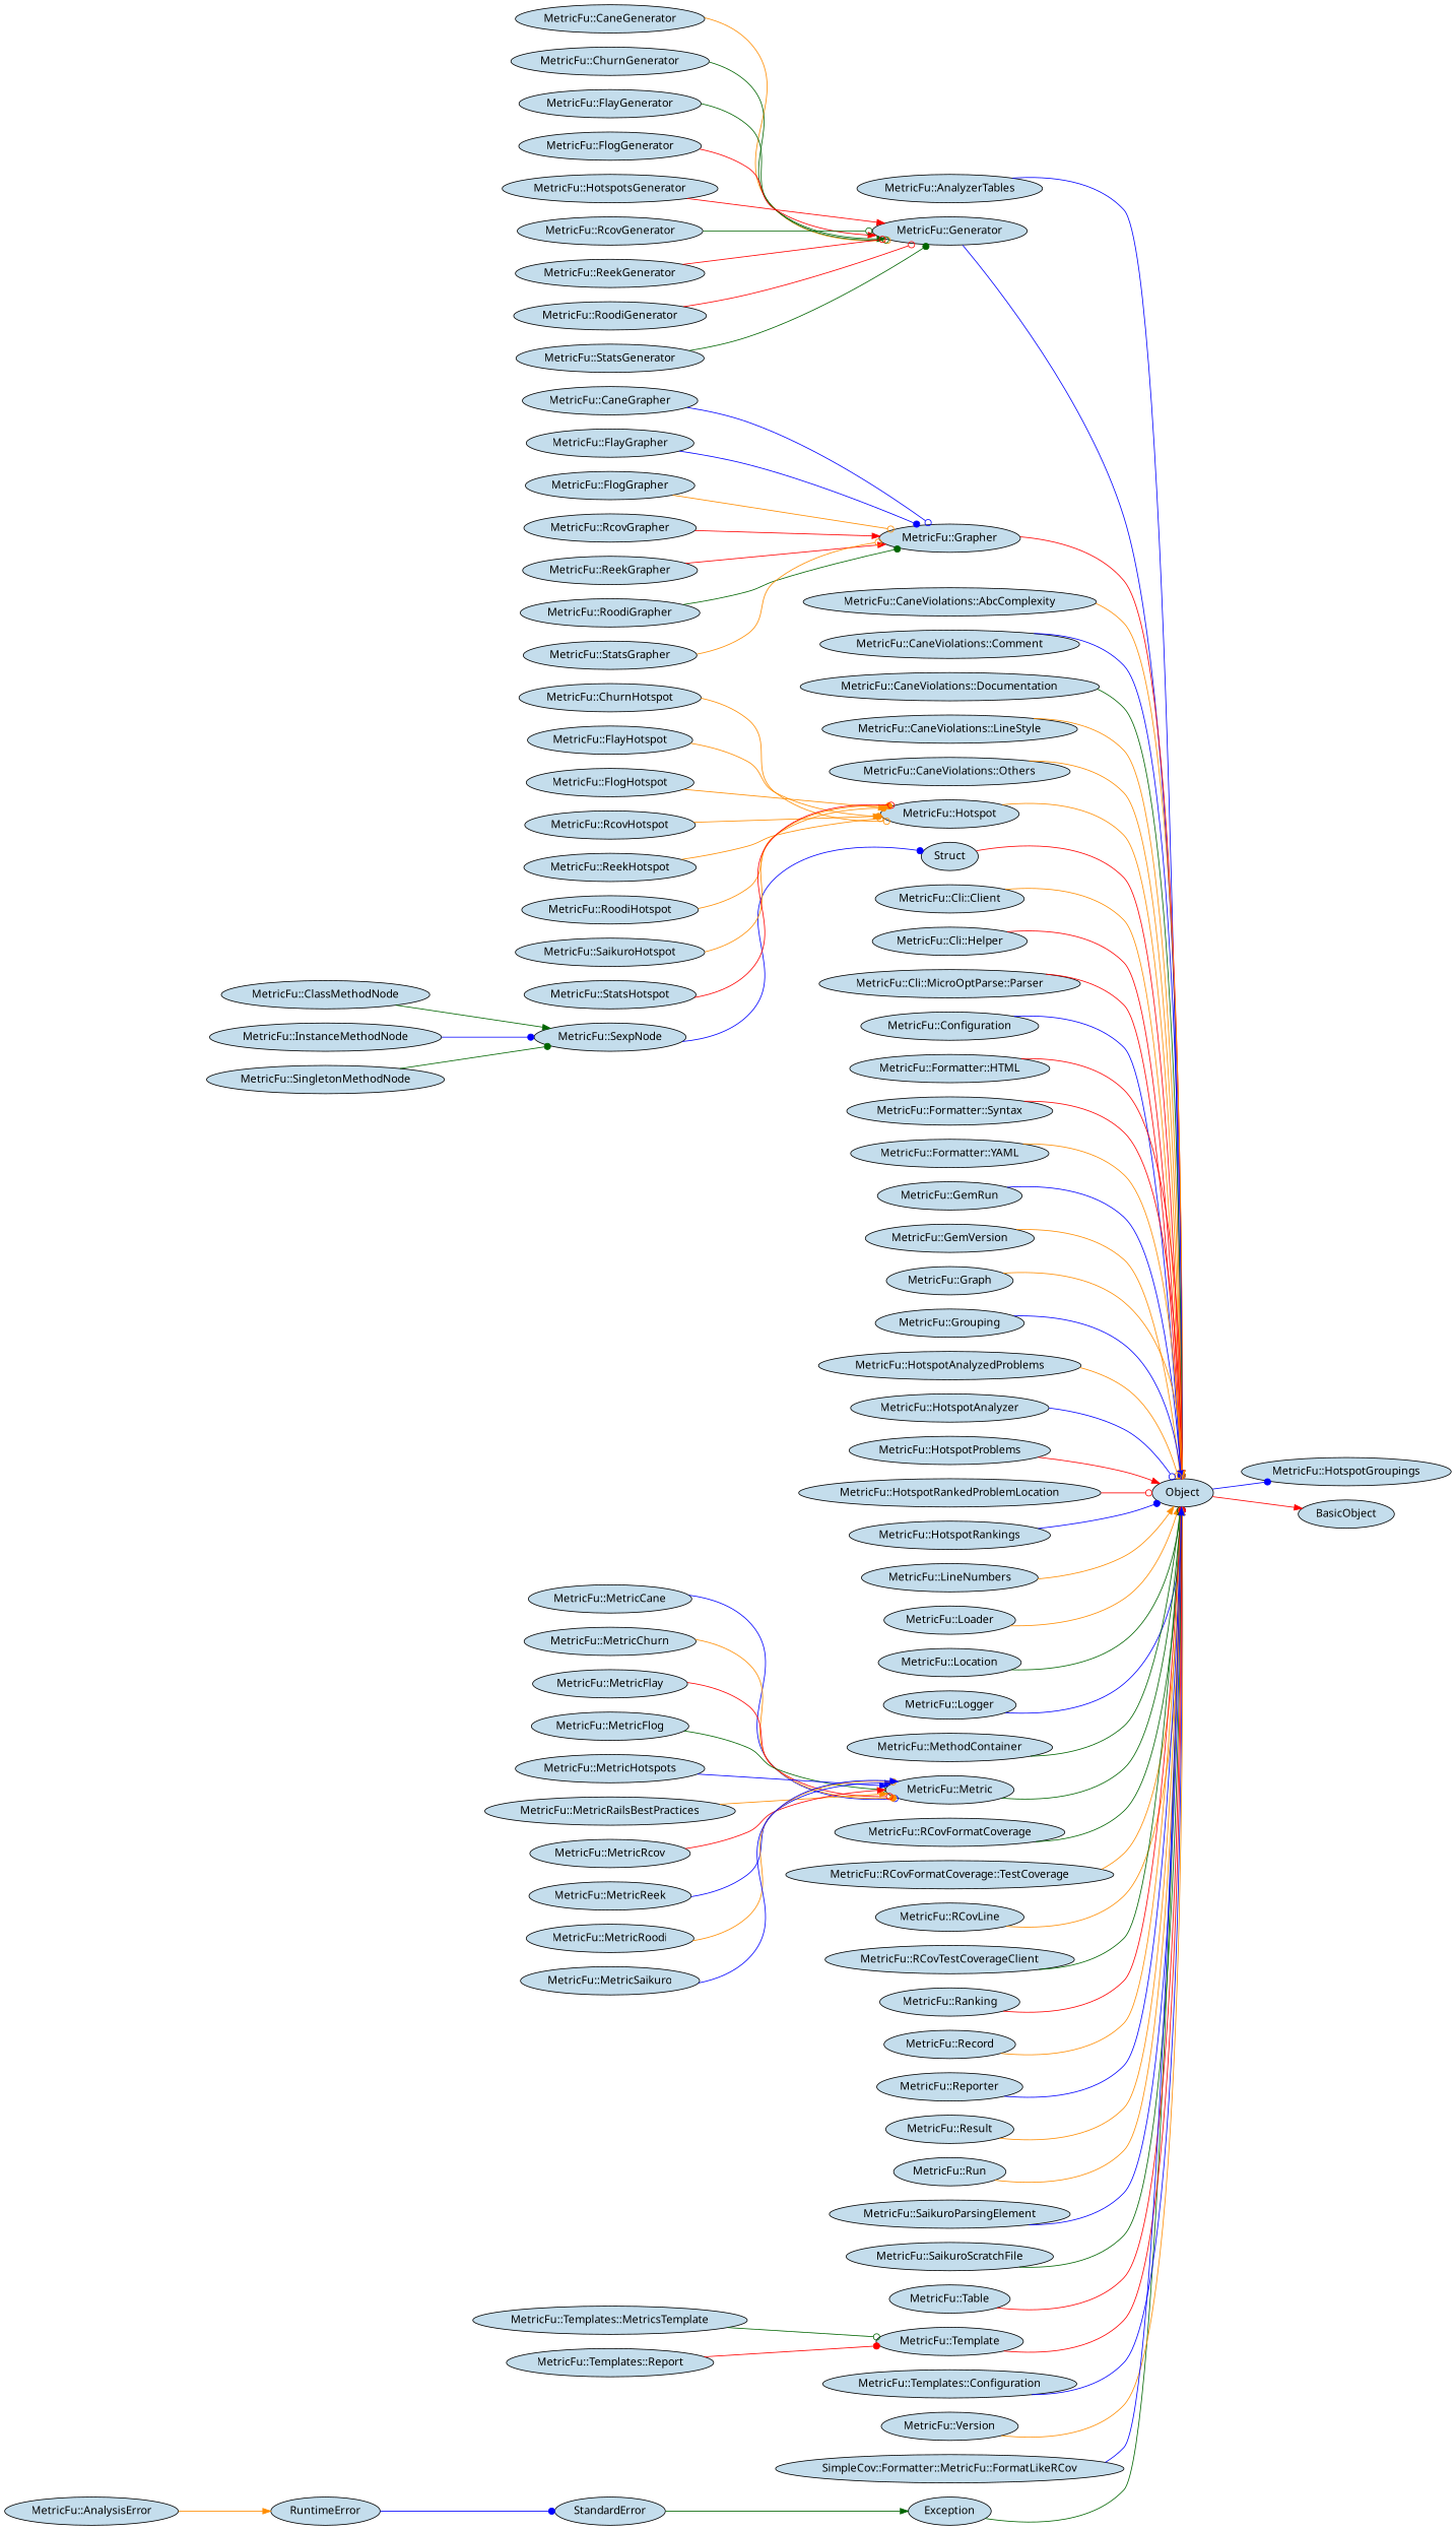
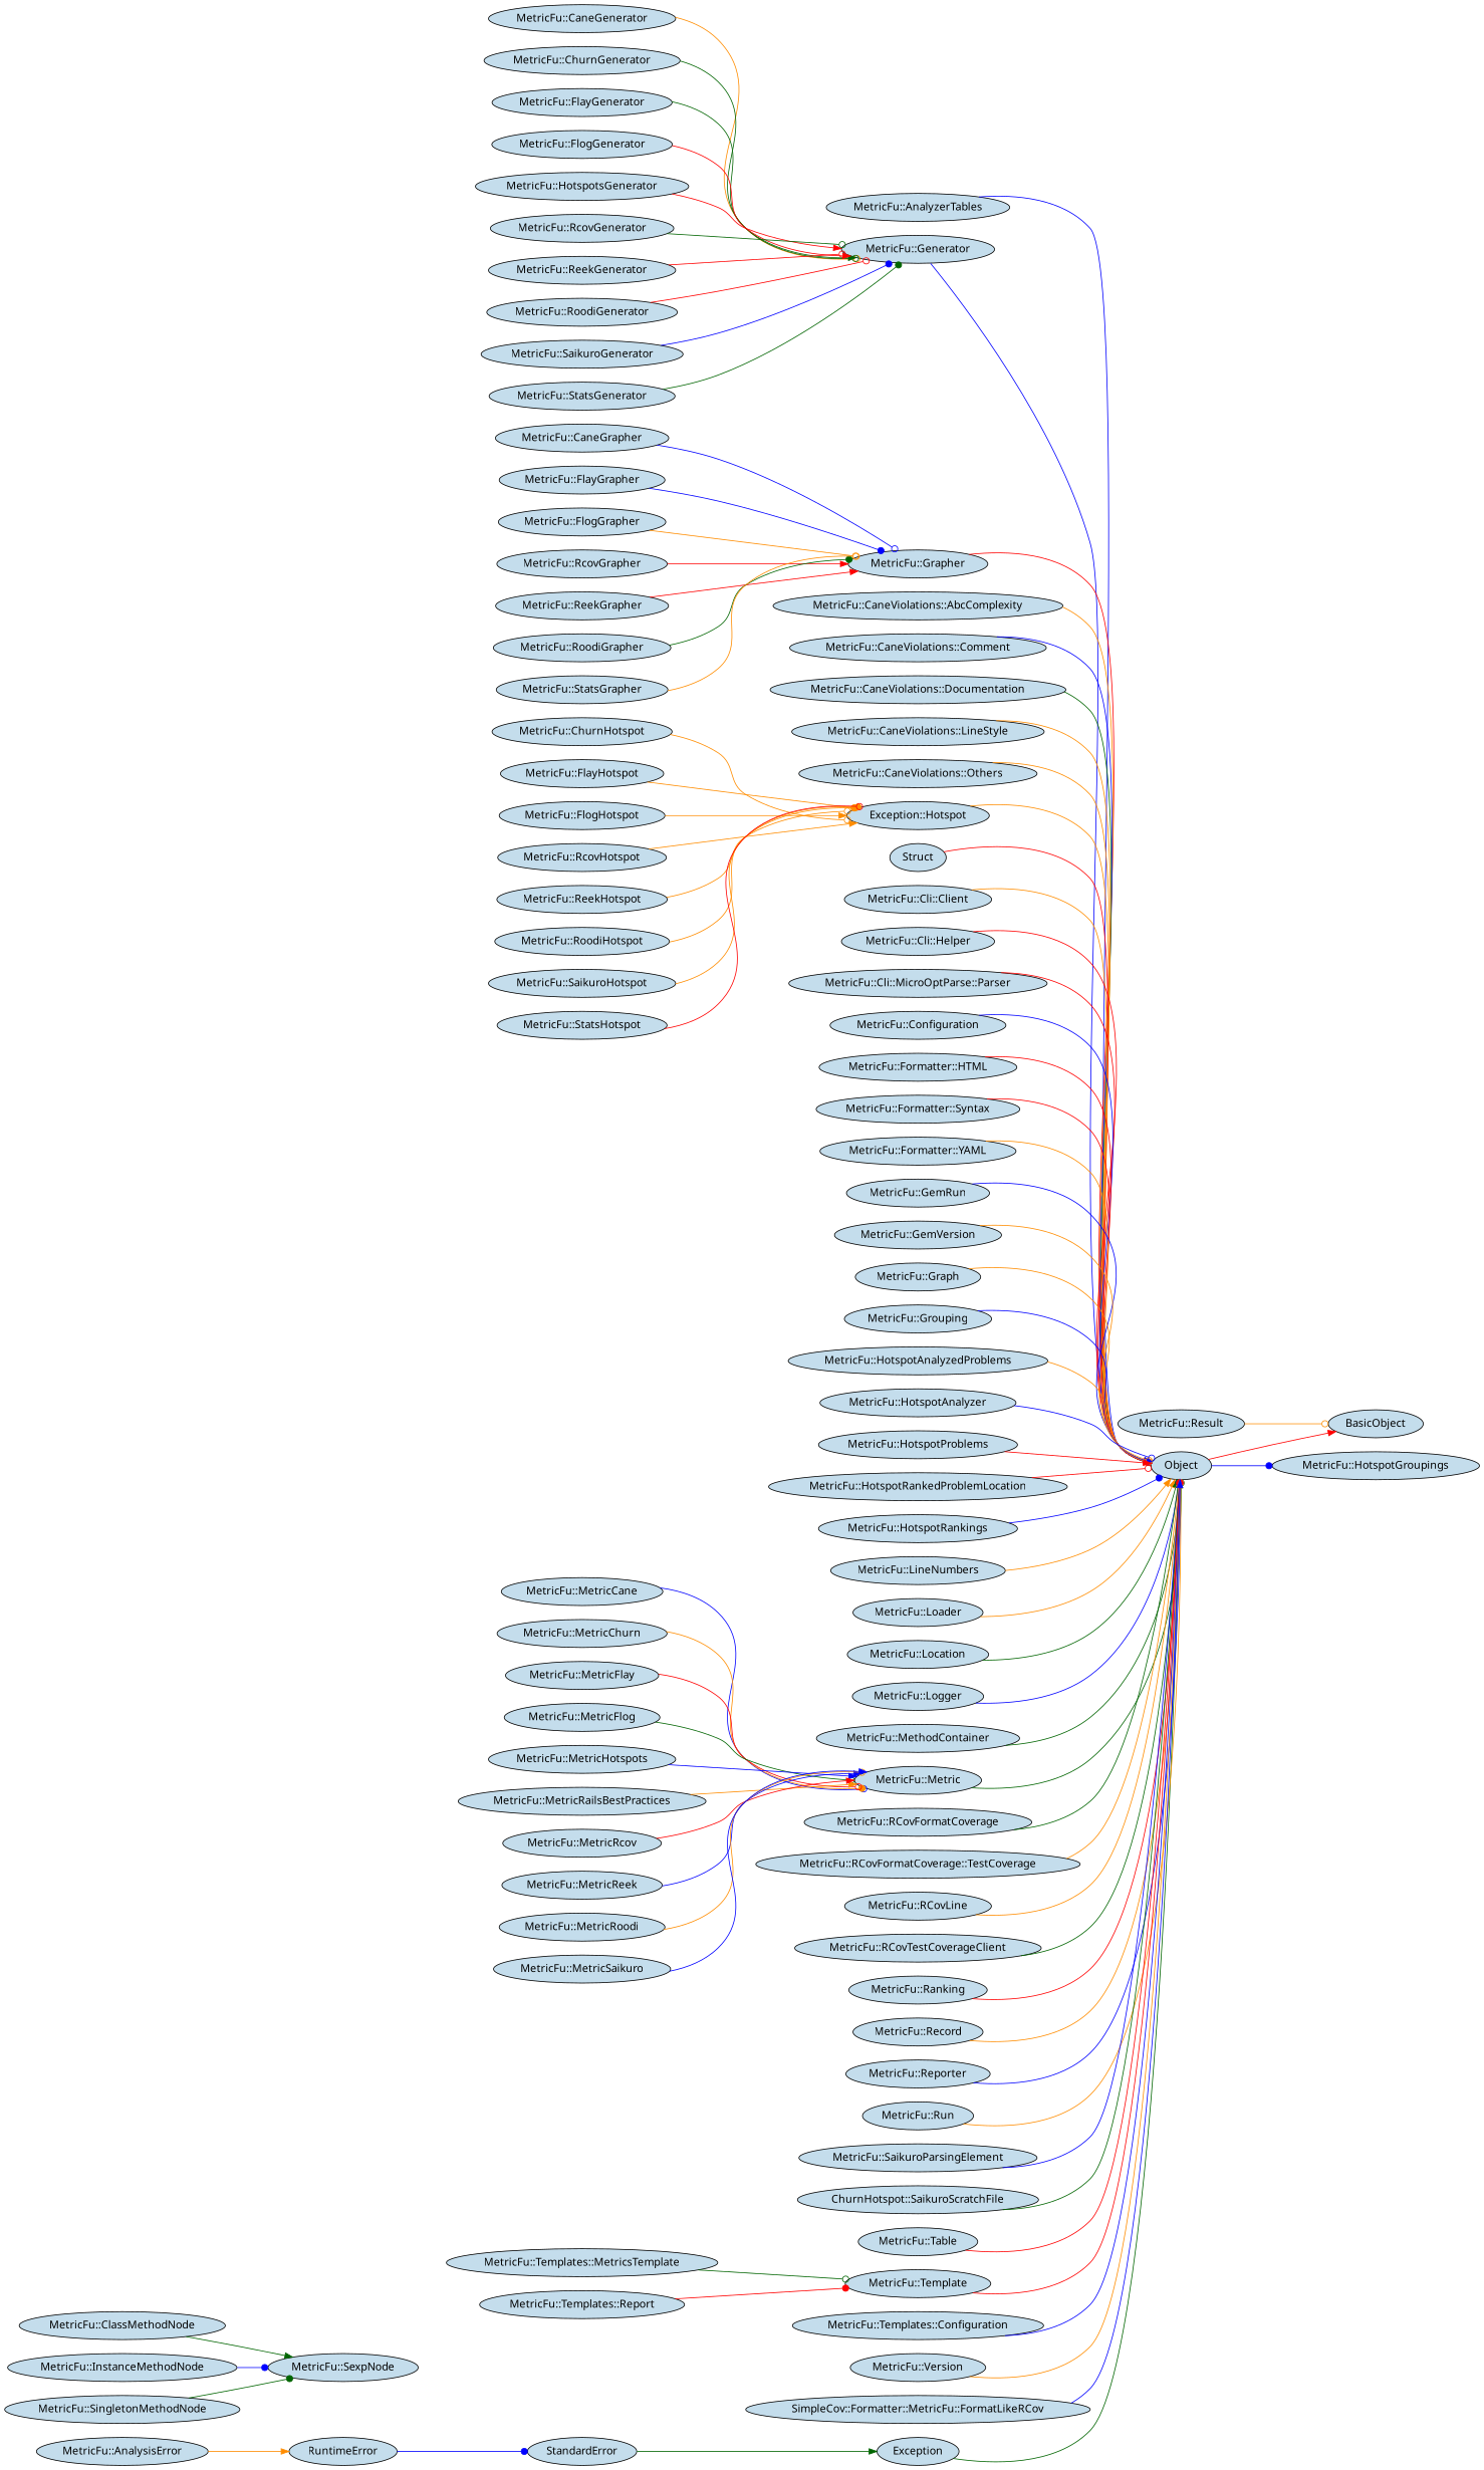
  digraph {
    rankdir=LR
    node [fillcolor="#c4ddec" fontname=HelveticaNeue style=filled]
    edge [arrowhead=normal color=darkorange]
    n1 [label=Exception]
    n2 [label=Object]
    n3 [label="MetricFu::HotspotGroupings"]
    BasicObject
    n5 [label="MetricFu::AnalysisError"]
    n6 [label=RuntimeError]
    n7 [label=StandardError]
    n8 [label="MetricFu::AnalyzerTables"]
    n9 [label="MetricFu::CaneGenerator"]
    n10 [label="MetricFu::Generator"]
    n11 [label="MetricFu::CaneGrapher"]
    n12 [label="MetricFu::Grapher"]
    n13 [label="MetricFu::CaneViolations::AbcComplexity"]
    n14 [label="MetricFu::CaneViolations::Comment"]
    n15 [label="MetricFu::CaneViolations::Documentation"]
    n16 [label="MetricFu::CaneViolations::LineStyle"]
    n17 [label="MetricFu::CaneViolations::Others"]
    n18 [label="MetricFu::ChurnGenerator"]
    n19 [label="MetricFu::ChurnHotspot"]
-   n20 [label="MetricFu::Hotspot"]
+   n20 [label="Exception::Hotspot"]
    n21 [label="MetricFu::ClassMethodNode"]
    n22 [label="MetricFu::SexpNode"]
    n23 [label=Struct]
    n24 [label="MetricFu::Cli::Client"]
    n25 [label="MetricFu::Cli::Helper"]
    n26 [label="MetricFu::Cli::MicroOptParse::Parser"]
    n27 [label="MetricFu::Configuration"]
    n28 [label="MetricFu::FlayGenerator"]
    n29 [label="MetricFu::FlayGrapher"]
    n30 [label="MetricFu::FlayHotspot"]
    n31 [label="MetricFu::FlogGenerator"]
    n32 [label="MetricFu::FlogGrapher"]
    n33 [label="MetricFu::FlogHotspot"]
    n34 [label="MetricFu::Formatter::HTML"]
    n35 [label="MetricFu::Formatter::Syntax"]
    n36 [label="MetricFu::Formatter::YAML"]
    n37 [label="MetricFu::GemRun"]
    n38 [label="MetricFu::GemVersion"]
    n39 [label="MetricFu::Graph"]
    n40 [label="MetricFu::Grouping"]
    n41 [label="MetricFu::HotspotAnalyzedProblems"]
    n42 [label="MetricFu::HotspotAnalyzer"]
    n43 [label="MetricFu::HotspotProblems"]
    n44 [label="MetricFu::HotspotRankedProblemLocation"]
    n45 [label="MetricFu::HotspotRankings"]
    n46 [label="MetricFu::HotspotsGenerator"]
    n47 [label="MetricFu::InstanceMethodNode"]
    n48 [label="MetricFu::LineNumbers"]
    n49 [label="MetricFu::Loader"]
    n50 [label="MetricFu::Location"]
    n51 [label="MetricFu::Logger"]
    n52 [label="MetricFu::MethodContainer"]
    n53 [label="MetricFu::Metric"]
    n54 [label="MetricFu::MetricCane"]
    n55 [label="MetricFu::MetricChurn"]
    n56 [label="MetricFu::MetricFlay"]
    n57 [label="MetricFu::MetricFlog"]
    n58 [label="MetricFu::MetricHotspots"]
    n59 [label="MetricFu::MetricRailsBestPractices"]
    n60 [label="MetricFu::MetricRcov"]
    n61 [label="MetricFu::MetricReek"]
    n62 [label="MetricFu::MetricRoodi"]
    n63 [label="MetricFu::MetricSaikuro"]
    n64 [label="MetricFu::RCovFormatCoverage"]
    n65 [label="MetricFu::RCovFormatCoverage::TestCoverage"]
    n66 [label="MetricFu::RCovLine"]
    n67 [label="MetricFu::RCovTestCoverageClient"]
    n68 [label="MetricFu::Ranking"]
    n69 [label="MetricFu::RcovGenerator"]
    n70 [label="MetricFu::RcovGrapher"]
    n71 [label="MetricFu::RcovHotspot"]
    n72 [label="MetricFu::Record"]
    n73 [label="MetricFu::ReekGenerator"]
    n74 [label="MetricFu::ReekGrapher"]
    n75 [label="MetricFu::ReekHotspot"]
    n76 [label="MetricFu::Reporter"]
    n77 [label="MetricFu::Result"]
    n78 [label="MetricFu::RoodiGenerator"]
    n79 [label="MetricFu::RoodiGrapher"]
    n80 [label="MetricFu::RoodiHotspot"]
    n81 [label="MetricFu::Run"]
+   n82 [label="MetricFu::SaikuroGenerator"]
    n83 [label="MetricFu::SaikuroHotspot"]
    n84 [label="MetricFu::SaikuroParsingElement"]
-   n85 [label="MetricFu::SaikuroScratchFile"]
+   n85 [label="ChurnHotspot::SaikuroScratchFile"]
    n86 [label="MetricFu::SingletonMethodNode"]
    n87 [label="MetricFu::StatsGenerator"]
    n88 [label="MetricFu::StatsGrapher"]
    n89 [label="MetricFu::StatsHotspot"]
    n90 [label="MetricFu::Table"]
    n91 [label="MetricFu::Template"]
    n92 [label="MetricFu::Templates::Configuration"]
    n93 [label="MetricFu::Templates::MetricsTemplate"]
    n94 [label="MetricFu::Templates::Report"]
    n95 [label="MetricFu::Version"]
    n96 [label="SimpleCov::Formatter::MetricFu::FormatLikeRCov"]
    n1 -> n2 [color=darkgreen]
    n2 -> n3 [arrowhead=dot color=blue]
    n2 -> BasicObject [color=red]
    n5 -> n6
    n6 -> n7 [arrowhead=dot color=blue]
    n7 -> n1 [color=darkgreen]
    n8 -> n2 [arrowhead=odot color=blue]
    n9 -> n10 [arrowhead=odot]
    n10 -> n2 [color=blue]
    n11 -> n12 [arrowhead=odot color=blue]
    n12 -> n2 [arrowhead=odot color=red]
    n13 -> n2
    n14 -> n2 [color=blue]
    n15 -> n2 [arrowhead=dot color=darkgreen]
    n16 -> n2 [arrowhead=odot]
    n17 -> n2 [arrowhead=dot]
    n18 -> n10 [arrowhead=odot color=darkgreen]
    n19 -> n20 [arrowhead=odot]
    n20 -> n2
    n21 -> n22 [color=darkgreen]
-   n22 -> n23 [arrowhead=dot color=blue]
    n23 -> n2 [color=red]
    n24 -> n2
    n25 -> n2 [arrowhead=dot color=red]
    n26 -> n2 [arrowhead=dot color=red]
    n27 -> n2 [color=blue]
    n28 -> n10 [color=darkgreen]
    n29 -> n12 [arrowhead=dot color=blue]
    n30 -> n20 [arrowhead=dot]
    n31 -> n10 [color=red]
    n32 -> n12 [arrowhead=odot]
    n33 -> n20
    n34 -> n2 [color=red]
    n35 -> n2 [color=red]
    n36 -> n2 [arrowhead=dot]
    n37 -> n2 [arrowhead=dot color=blue]
    n38 -> n2 [arrowhead=odot]
    n39 -> n2
    n40 -> n2 [color=blue]
    n41 -> n2 [arrowhead=odot]
    n42 -> n2 [arrowhead=odot color=blue]
    n43 -> n2 [color=red]
    n44 -> n2 [arrowhead=odot color=red]
    n45 -> n2 [arrowhead=dot color=blue]
    n46 -> n10 [color=red]
    n47 -> n22 [arrowhead=dot color=blue]
    n48 -> n2
    n49 -> n2
    n50 -> n2 [color=darkgreen]
    n51 -> n2 [arrowhead=odot color=blue]
    n52 -> n2 [arrowhead=odot color=darkgreen]
    n53 -> n2 [arrowhead=odot color=darkgreen]
    n54 -> n53 [arrowhead=odot color=blue]
    n55 -> n53 [arrowhead=dot]
    n56 -> n53 [arrowhead=odot color=red]
    n57 -> n53 [arrowhead=odot color=darkgreen]
    n58 -> n53 [color=blue]
    n59 -> n53
    n60 -> n53 [color=red]
    n61 -> n53 [color=blue]
    n62 -> n53 [arrowhead=odot]
    n63 -> n53 [color=blue]
    n64 -> n2 [arrowhead=odot color=darkgreen]
    n65 -> n2
    n66 -> n2
    n67 -> n2 [arrowhead=dot color=darkgreen]
    n68 -> n2 [arrowhead=odot color=red]
    n69 -> n10 [arrowhead=odot color=darkgreen]
    n70 -> n12 [color=red]
    n71 -> n20
    n72 -> n2 [arrowhead=odot]
    n73 -> n10 [arrowhead=odot color=red]
    n74 -> n12 [color=red]
    n75 -> n20 [arrowhead=odot]
    n76 -> n2 [arrowhead=dot color=blue]
-   n77 -> n2 [arrowhead=odot]
+   n77 -> BasicObject [arrowhead=odot]
    n78 -> n10 [arrowhead=odot color=red]
    n79 -> n12 [arrowhead=dot color=darkgreen]
    n80 -> n20 [arrowhead=dot]
    n81 -> n2 [arrowhead=odot]
+   n82 -> n10 [arrowhead=dot color=blue]
    n83 -> n20 [arrowhead=dot]
    n84 -> n2 [color=blue]
    n85 -> n2 [color=darkgreen]
    n86 -> n22 [arrowhead=dot color=darkgreen]
    n87 -> n10 [arrowhead=dot color=darkgreen]
    n88 -> n12 [arrowhead=odot]
    n89 -> n20 [arrowhead=odot color=red]
    n90 -> n2 [arrowhead=dot color=red]
    n91 -> n2 [arrowhead=odot color=red]
    n92 -> n2 [color=blue]
    n93 -> n91 [arrowhead=odot color=darkgreen]
    n94 -> n91 [arrowhead=dot color=red]
    n95 -> n2
    n96 -> n2 [color=blue]
  }
